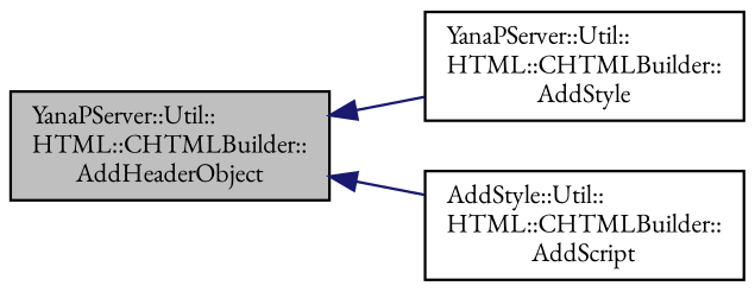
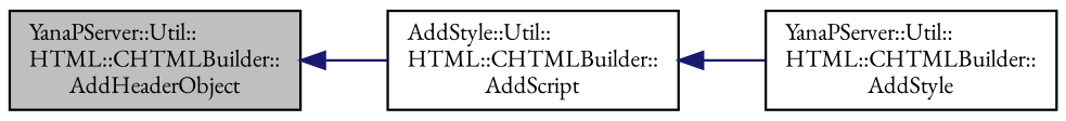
  digraph {
    fontname="EB Garamond"
    rankdir=LR
    node [color=black fillcolor=white fontname="EB Garamond" fontsize=10 shape=record style=filled]
    edge [color=midnightblue dir=back fontname="EB Garamond" fontsize=10 labelfontname=Helvetica labelfontsize=10 style=solid]
    n1 [fillcolor=grey75 fontcolor=black height=0.2 label="YanaPServer::Util::\lHTML::CHTMLBuilder::\lAddHeaderObject" width=0.4]
    n2 [height=0.2 label="YanaPServer::Util::\lHTML::CHTMLBuilder::\lAddStyle" width=0.4]
    n3 [height=0.2 label="AddStyle::Util::\lHTML::CHTMLBuilder::\lAddScript" width=0.4]
-   n1 -> n2
+   n3 -> n2
    n1 -> n3
  }
